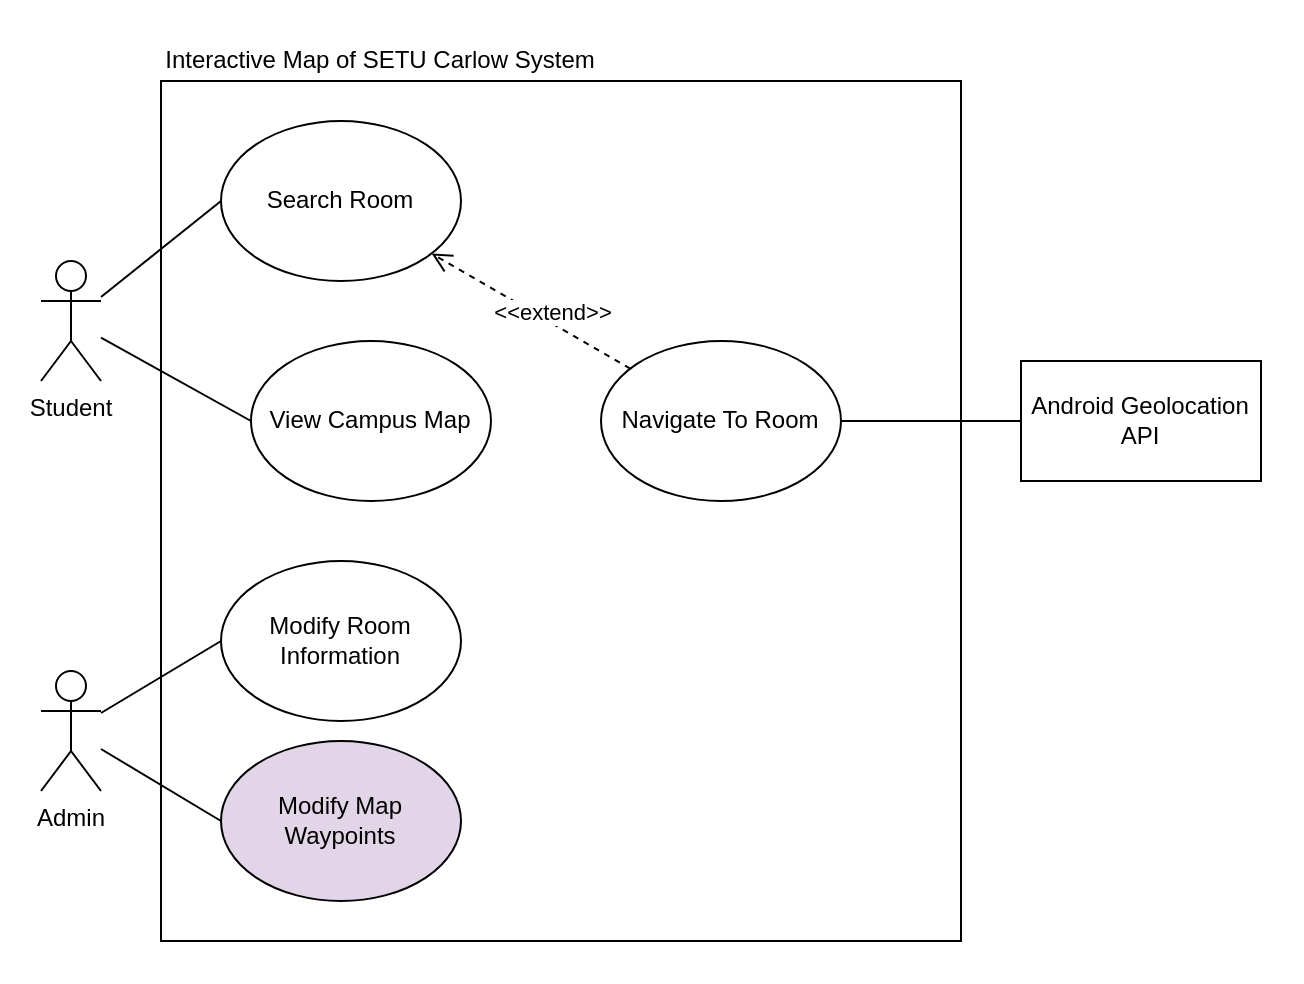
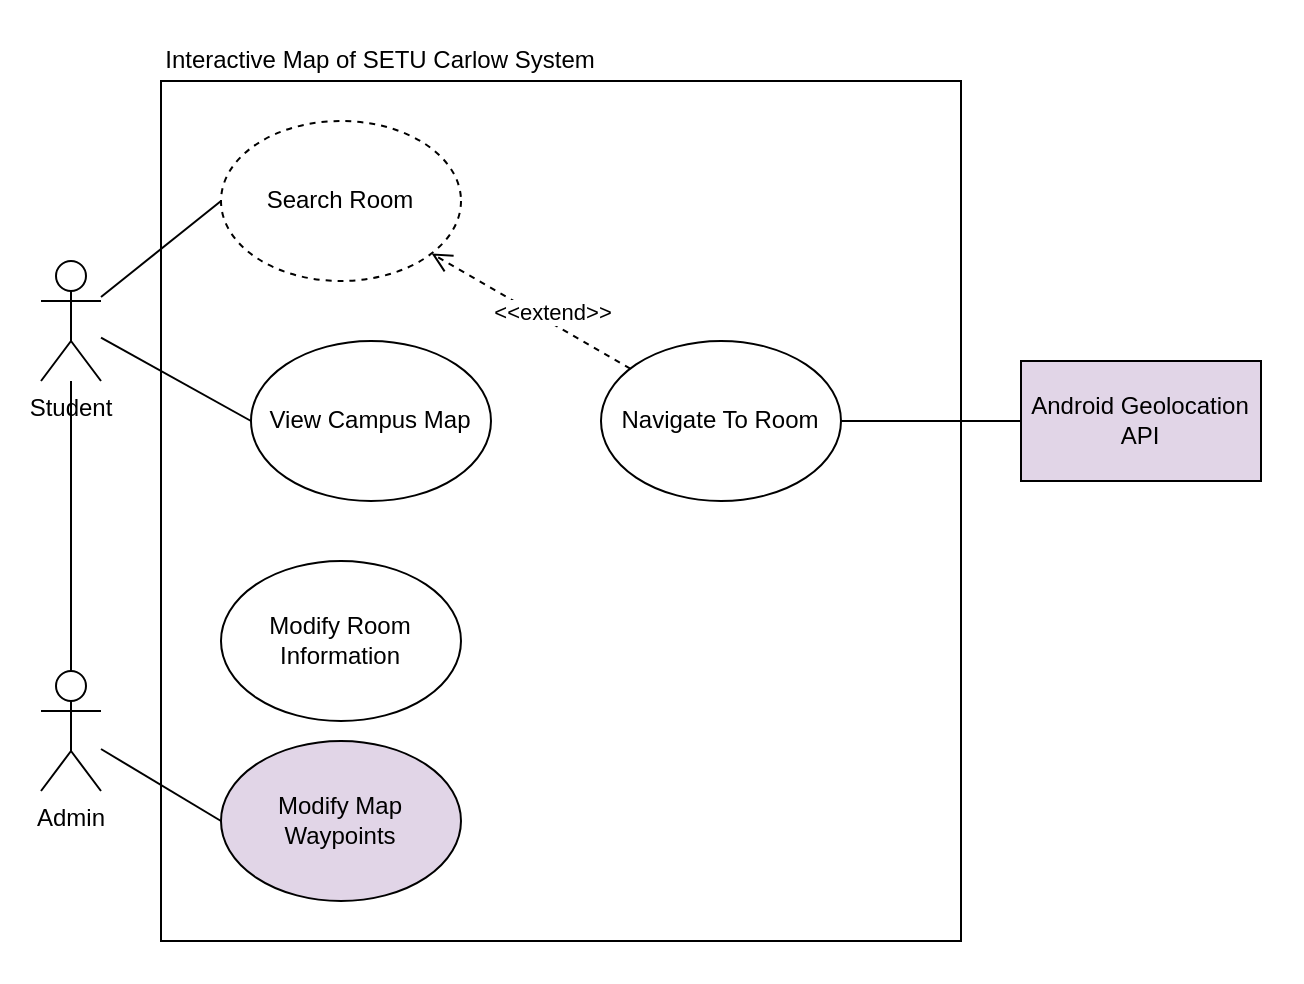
  <mxCell id="0" />
  <mxCell id="1" parent="0" />
  <mxCell id="2" value="Student" style="shape=umlActor;verticalLabelPosition=bottom;verticalAlign=top;html=1;outlineConnect=0;" parent="1" vertex="1"><mxGeometry x="20" y="130" width="30" height="60" as="geometry" /></mxCell>
  <mxCell id="3" value="" style="rounded=0;whiteSpace=wrap;html=1;" parent="1" vertex="1"><mxGeometry x="80" y="40" width="400" height="430" as="geometry" /></mxCell>
  <mxCell id="4" value="Interactive Map of SETU Carlow System" style="text;html=1;align=center;verticalAlign=middle;whiteSpace=wrap;rounded=0;" parent="1" vertex="1"><mxGeometry x="80" y="20" width="220" height="20" as="geometry" /></mxCell>
  <mxCell id="5" value="Admin" style="shape=umlActor;verticalLabelPosition=bottom;verticalAlign=top;html=1;outlineConnect=0;" parent="1" vertex="1"><mxGeometry x="20" y="335" width="30" height="60" as="geometry" /></mxCell>
- <mxCell id="6" value="Search Room" style="ellipse;whiteSpace=wrap;html=1;" parent="1" vertex="1"><mxGeometry x="110" y="60" width="120" height="80" as="geometry" /></mxCell>
+ <mxCell id="6" value="Search Room" style="ellipse;whiteSpace=wrap;html=1;dashed=1;" parent="1" vertex="1"><mxGeometry x="110" y="60" width="120" height="80" as="geometry" /></mxCell>
  <mxCell id="7" value="Navigate To Room" style="ellipse;whiteSpace=wrap;html=1;" parent="1" vertex="1"><mxGeometry x="300" y="170" width="120" height="80" as="geometry" /></mxCell>
  <mxCell id="8" value="View Campus Map" style="ellipse;whiteSpace=wrap;html=1;" parent="1" vertex="1"><mxGeometry x="125" y="170" width="120" height="80" as="geometry" /></mxCell>
  <mxCell id="9" value="Modify Room Information" style="ellipse;whiteSpace=wrap;html=1;" parent="1" vertex="1"><mxGeometry x="110" y="280" width="120" height="80" as="geometry" /></mxCell>
  <mxCell id="10" value="Modify Map Waypoints" style="ellipse;whiteSpace=wrap;html=1;fillColor=#e1d5e7;" parent="1" vertex="1"><mxGeometry x="110" y="370" width="120" height="80" as="geometry" /></mxCell>
  <mxCell id="11" value="" style="endArrow=none;html=1;rounded=0;entryX=0;entryY=0.5;entryDx=0;entryDy=0;" parent="1" source="2" target="8" edge="1"><mxGeometry width="50" height="50" relative="1" as="geometry"><mxPoint x="250" y="230" as="sourcePoint" /><mxPoint x="300" y="180" as="targetPoint" /></mxGeometry></mxCell>
  <mxCell id="12" value="" style="endArrow=none;html=1;rounded=0;entryX=0;entryY=0.5;entryDx=0;entryDy=0;" parent="1" source="2" target="6" edge="1"><mxGeometry width="50" height="50" relative="1" as="geometry"><mxPoint x="160" y="200" as="sourcePoint" /><mxPoint x="210" y="150" as="targetPoint" /></mxGeometry></mxCell>
- <mxCell id="13" value="" style="endArrow=none;html=1;rounded=0;entryX=0;entryY=0.5;entryDx=0;entryDy=0;" parent="1" source="5" target="9" edge="1"><mxGeometry width="50" height="50" relative="1" as="geometry"><mxPoint x="250" y="230" as="sourcePoint" /><mxPoint x="300" y="180" as="targetPoint" /></mxGeometry></mxCell>
+ <mxCell id="13" value="" style="endArrow=none;html=1;rounded=0;" parent="1" source="5" target="2" edge="1"><mxGeometry width="50" height="50" relative="1" as="geometry"><mxPoint x="250" y="230" as="sourcePoint" /><mxPoint x="300" y="180" as="targetPoint" /></mxGeometry></mxCell>
  <mxCell id="14" value="" style="endArrow=none;html=1;rounded=0;entryX=0;entryY=0.5;entryDx=0;entryDy=0;" parent="1" source="5" target="10" edge="1"><mxGeometry width="50" height="50" relative="1" as="geometry"><mxPoint x="250" y="230" as="sourcePoint" /><mxPoint x="300" y="180" as="targetPoint" /></mxGeometry></mxCell>
  <mxCell id="15" value="" style="endArrow=none;html=1;rounded=0;" parent="1" source="7" target="17" edge="1"><mxGeometry width="50" height="50" relative="1" as="geometry"><mxPoint x="500" y="390" as="sourcePoint" /><mxPoint x="520" y="230" as="targetPoint" /></mxGeometry></mxCell>
  <mxCell id="16" value="&amp;lt;&amp;lt;extend&amp;gt;&amp;gt;" style="html=1;verticalAlign=bottom;endArrow=open;dashed=1;endSize=8;curved=0;rounded=0;" parent="1" source="7" target="6" edge="1"><mxGeometry x="-0.243" y="3" relative="1" as="geometry"><mxPoint x="310" y="200" as="sourcePoint" /><mxPoint x="230" y="200" as="targetPoint" /><mxPoint as="offset" /></mxGeometry></mxCell>
- <mxCell id="17" value="Android Geolocation API" style="rounded=0;whiteSpace=wrap;html=1;" parent="1" vertex="1"><mxGeometry x="510" y="180" width="120" height="60" as="geometry" /></mxCell>
+ <mxCell id="17" value="Android Geolocation API" style="rounded=0;whiteSpace=wrap;html=1;fillColor=#e1d5e7;" parent="1" vertex="1"><mxGeometry x="510" y="180" width="120" height="60" as="geometry" /></mxCell>
